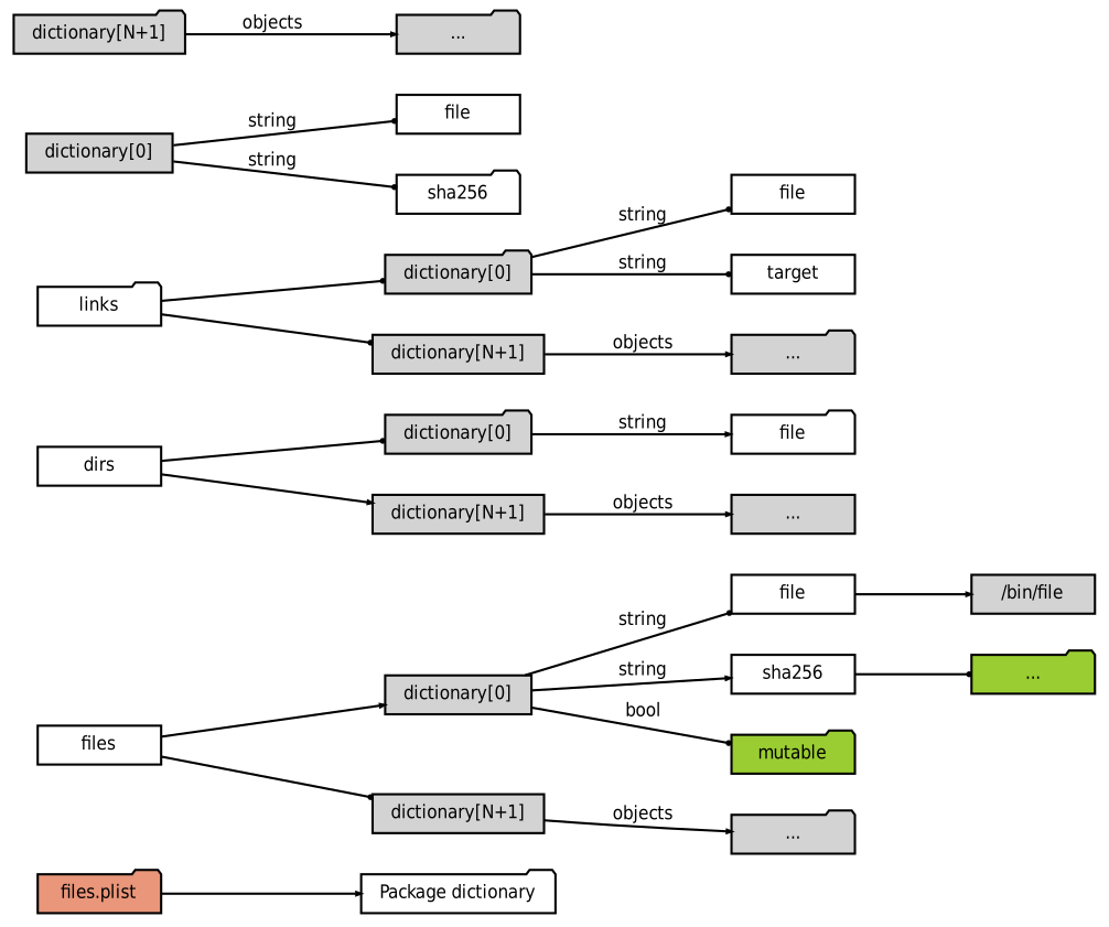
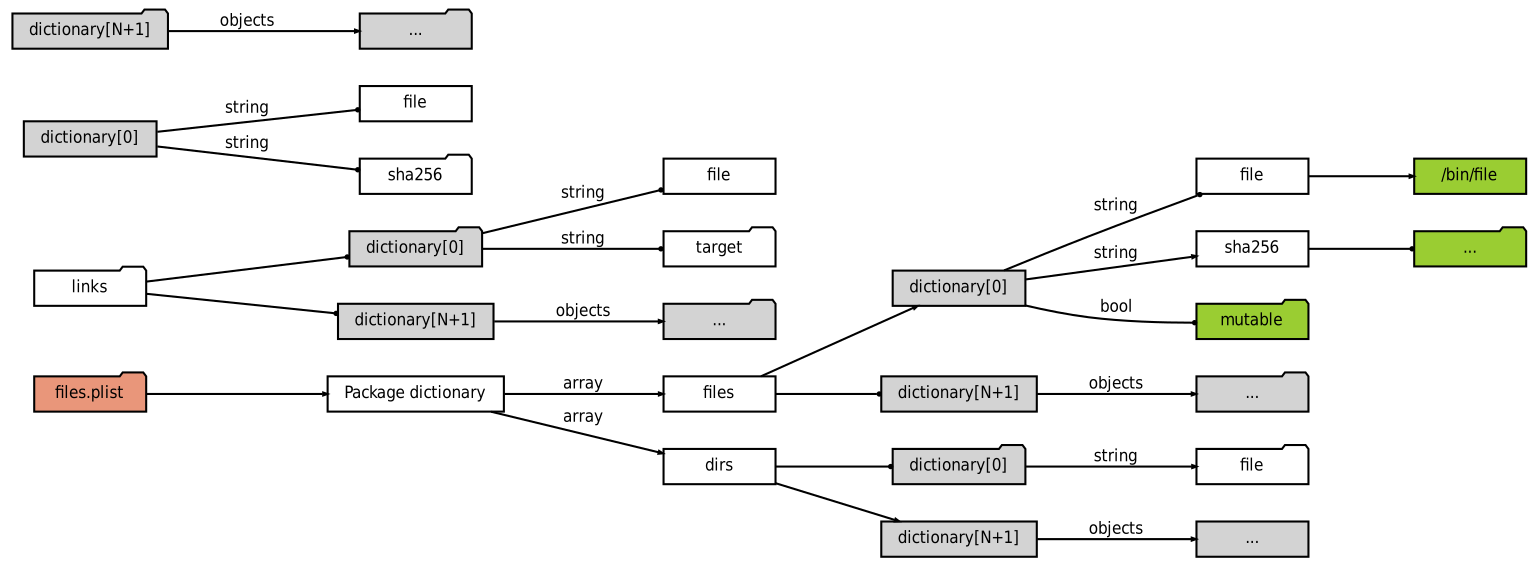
  digraph {
    rankdir=LR
    ranksep=0.7
    node [fontname=DejaVuSansCondensed fontsize=8 shape=box style=filled]
    edge [arrowhead=normal arrowsize=0.2 fontname=DejaVuSansCondensed fontsize=8]
    n1 [fillcolor=darksalmon height=.1 label="files.plist" shape=folder]
-   n2 [height=.1 label="Package dictionary" shape=folder style=""]
+   n2 [height=.1 label="Package dictionary" style=""]
    files [height=.1 style=""]
    dirs [height=.1 style=""]
    n5 [height=.1 label="dictionary[0]"]
    n6 [height=.1 label="dictionary[N+1]"]
    links [height=.1 shape=folder style=""]
    n8 [height=.1 label="dictionary[0]" shape=folder]
    n9 [height=.1 label="dictionary[N+1]"]
    n10 [height=.1 label="dictionary[0]" shape=folder]
    n11 [height=.1 label="dictionary[N+1]"]
    file [height=.1 style=""]
    n13 [height=.1 label=sha256 style=""]
    n14 [fillcolor=yellowgreen height=.1 label=mutable shape=folder]
    n15 [height=.1 label="..." shape=folder]
-   n16 [fillcolor=lightgrey height=.1 label="/bin/file"]
+   n16 [fillcolor=yellowgreen height=.1 label="/bin/file"]
    n17 [fillcolor=yellowgreen height=.1 label="..." shape=folder]
    n18 [height=.1 label="dictionary[0]"]
    n19 [height=.1 label=file style=""]
    n20 [height=.1 label=sha256 shape=folder style=""]
    n21 [height=.1 label="dictionary[N+1]" shape=folder]
    n22 [height=.1 label="..." shape=folder]
    n23 [height=.1 label=file style=""]
-   n24 [height=.1 label=target style=""]
+   n24 [height=.1 label=target shape=folder style=""]
    n25 [height=.1 label="..." shape=folder]
    n26 [height=.1 label=file shape=folder style=""]
    n27 [height=.1 label="..."]
    n1 -> n2
+   n2 -> files [label=array]
+   n2 -> dirs [label=array]
    files -> n5
    files -> n6 [arrowhead=dot]
    dirs -> n10 [arrowhead=dot]
    dirs -> n11
    n5 -> file [arrowhead=dot label=string]
    n5 -> n13 [label=string]
    n5 -> n14 [arrowhead=dot label=bool]
    n6 -> n15 [label=objects style=filled]
    links -> n8 [arrowhead=dot]
    links -> n9 [arrowhead=dot]
    n8 -> n23 [arrowhead=dot label=string]
    n8 -> n24 [arrowhead=dot label=string]
    n9 -> n25 [label=objects style=filled]
    n10 -> n26 [label=string]
    n11 -> n27 [label=objects style=filled]
    file -> n16
    n13 -> n17 [arrowhead=dot]
    n18 -> n19 [arrowhead=dot label=string]
    n18 -> n20 [arrowhead=dot label=string]
    n21 -> n22 [label=objects style=filled]
  }
